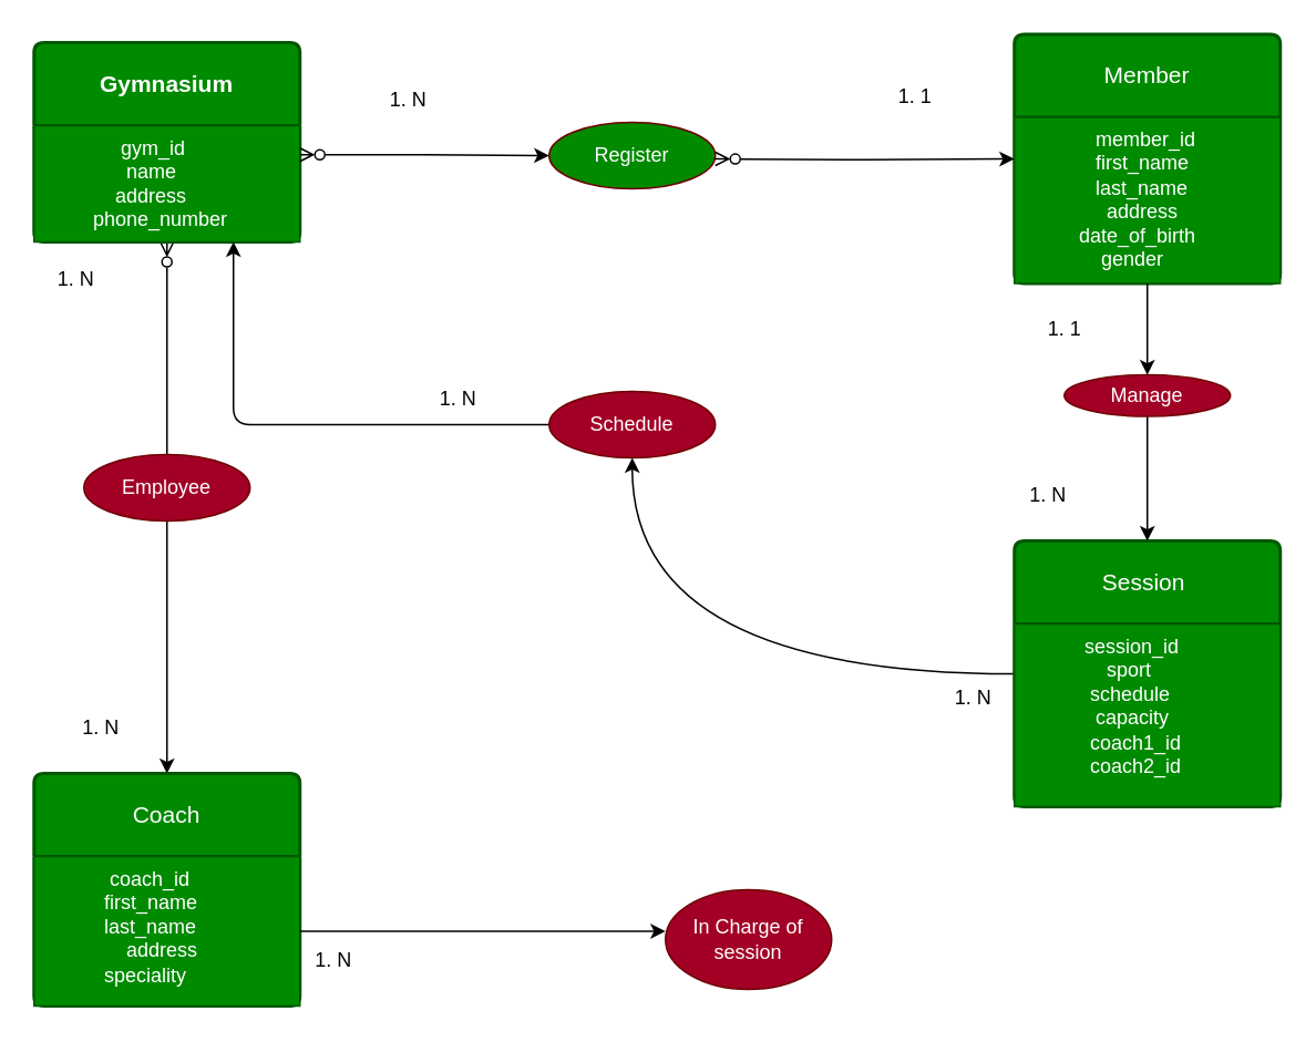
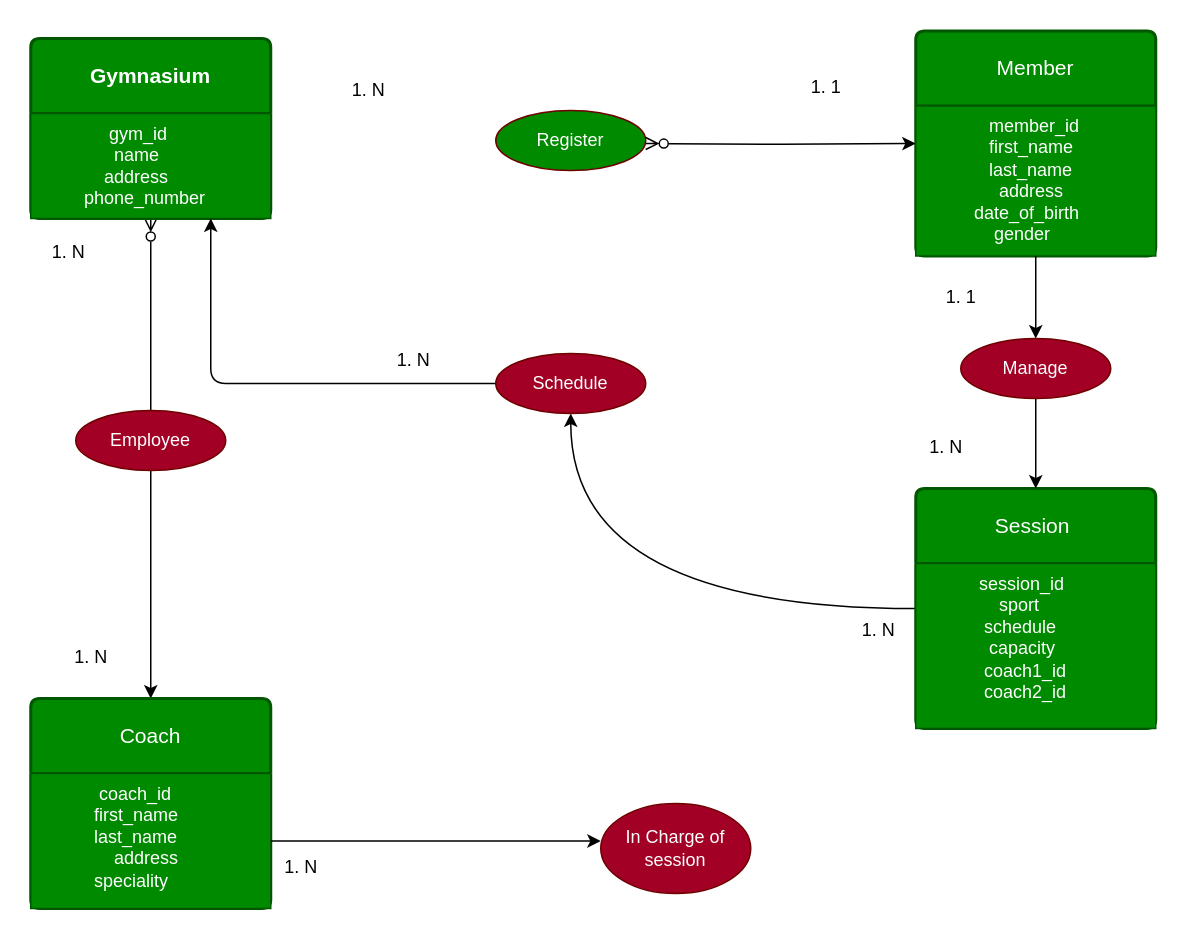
  <mxCell id="0" />
  <mxCell id="1" parent="0" />
  <mxCell id="2" value="Register" style="ellipse;whiteSpace=wrap;html=1;align=center;fillColor=#008a00;fontColor=#ffffff;strokeColor=#6F0000;" parent="1" vertex="1"><mxGeometry x="330" y="73" width="100" height="40" as="geometry" /></mxCell>
  <mxCell id="3" style="edgeStyle=orthogonalEdgeStyle;rounded=0;orthogonalLoop=1;jettySize=auto;html=1;entryX=0.5;entryY=0;entryDx=0;entryDy=0;startArrow=ERzeroToMany;startFill=0;" parent="1" source="4" target="8" edge="1"><mxGeometry relative="1" as="geometry" /></mxCell>
  <mxCell id="4" value="&lt;b&gt;&amp;nbsp;Gymnasium&amp;nbsp;&lt;/b&gt;" style="swimlane;childLayout=stackLayout;horizontal=1;startSize=50;horizontalStack=0;rounded=1;fontSize=14;fontStyle=0;strokeWidth=2;resizeParent=0;resizeLast=1;shadow=0;dashed=0;align=center;arcSize=4;whiteSpace=wrap;html=1;fillColor=#008a00;fontColor=#ffffff;strokeColor=#005700;" parent="1" vertex="1"><mxGeometry x="20" y="25" width="160" height="120" as="geometry" /></mxCell>
  <mxCell id="5" value="&amp;nbsp; &amp;nbsp; &amp;nbsp; &amp;nbsp; &amp;nbsp; &amp;nbsp; &amp;nbsp; gym_id&lt;div&gt;&amp;nbsp; &amp;nbsp; &amp;nbsp; &amp;nbsp; &amp;nbsp; &amp;nbsp; &amp;nbsp; &amp;nbsp;name&lt;/div&gt;&lt;div&gt;&amp;nbsp; &amp;nbsp; &amp;nbsp; &amp;nbsp; &amp;nbsp; &amp;nbsp; &amp;nbsp;address&lt;/div&gt;&lt;div&gt;&amp;nbsp; &amp;nbsp; &amp;nbsp; &amp;nbsp; &amp;nbsp;phone_number&lt;/div&gt;" style="align=left;strokeColor=#005700;fillColor=#008a00;spacingLeft=4;fontSize=12;verticalAlign=top;resizable=0;rotatable=0;part=1;html=1;fontColor=#ffffff;" parent="4" vertex="1"><mxGeometry y="50" width="160" height="70" as="geometry" /></mxCell>
  <mxCell id="6" value="&amp;nbsp;Member&amp;nbsp;" style="swimlane;childLayout=stackLayout;horizontal=1;startSize=50;horizontalStack=0;rounded=1;fontSize=14;fontStyle=0;strokeWidth=2;resizeParent=0;resizeLast=1;shadow=0;dashed=0;align=center;arcSize=4;whiteSpace=wrap;html=1;fillColor=#008a00;fontColor=#ffffff;strokeColor=#005700;" parent="1" vertex="1"><mxGeometry x="610" y="20" width="160" height="150" as="geometry" /></mxCell>
  <mxCell id="7" value="&amp;nbsp; &amp;nbsp; &amp;nbsp; &amp;nbsp; &amp;nbsp; &amp;nbsp; &amp;nbsp;member_id&lt;div&gt;&amp;nbsp; &amp;nbsp; &amp;nbsp; &amp;nbsp; &amp;nbsp; &amp;nbsp; &amp;nbsp;first_name&lt;/div&gt;&lt;div&gt;&amp;nbsp; &amp;nbsp; &amp;nbsp; &amp;nbsp; &amp;nbsp; &amp;nbsp; &amp;nbsp;last_name&lt;/div&gt;&lt;div&gt;&amp;nbsp; &amp;nbsp; &amp;nbsp; &amp;nbsp; &amp;nbsp; &amp;nbsp; &amp;nbsp; &amp;nbsp;address&lt;/div&gt;&lt;div&gt;&amp;nbsp; &amp;nbsp; &amp;nbsp; &amp;nbsp; &amp;nbsp; date_of_birth&lt;/div&gt;&lt;div&gt;&amp;nbsp; &amp;nbsp; &amp;nbsp; &amp;nbsp; &amp;nbsp; &amp;nbsp; &amp;nbsp; gender&lt;/div&gt;" style="align=left;strokeColor=#005700;fillColor=#008a00;spacingLeft=4;fontSize=12;verticalAlign=top;resizable=0;rotatable=0;part=1;html=1;fontColor=#ffffff;" parent="6" vertex="1"><mxGeometry y="50" width="160" height="100" as="geometry" /></mxCell>
  <mxCell id="8" value="Coach" style="swimlane;childLayout=stackLayout;horizontal=1;startSize=50;horizontalStack=0;rounded=1;fontSize=14;fontStyle=0;strokeWidth=2;resizeParent=0;resizeLast=1;shadow=0;dashed=0;align=center;arcSize=4;whiteSpace=wrap;html=1;fillColor=#008a00;fontColor=#ffffff;strokeColor=#005700;" parent="1" vertex="1"><mxGeometry x="20" y="465" width="160" height="140" as="geometry" /></mxCell>
  <mxCell id="9" value="&amp;nbsp; &amp;nbsp; &amp;nbsp; &amp;nbsp; &amp;nbsp; &amp;nbsp; coach_id&lt;div&gt;&amp;nbsp; &amp;nbsp; &amp;nbsp; &amp;nbsp; &amp;nbsp; &amp;nbsp;first_name&lt;/div&gt;&lt;div&gt;&amp;nbsp; &amp;nbsp; &amp;nbsp; &amp;nbsp; &amp;nbsp; &amp;nbsp;last_name&lt;/div&gt;&lt;div&gt;&amp;nbsp; &amp;nbsp; &amp;nbsp; &amp;nbsp; &amp;nbsp; &amp;nbsp; &amp;nbsp; &amp;nbsp;address&lt;/div&gt;&lt;div&gt;&amp;nbsp; &amp;nbsp; &amp;nbsp; &amp;nbsp; &amp;nbsp; &amp;nbsp;speciality&lt;/div&gt;" style="align=left;strokeColor=#005700;fillColor=#008a00;spacingLeft=4;fontSize=12;verticalAlign=top;resizable=0;rotatable=0;part=1;html=1;fontColor=#ffffff;" parent="8" vertex="1"><mxGeometry y="50" width="160" height="90" as="geometry" /></mxCell>
  <mxCell id="10" style="edgeStyle=orthogonalEdgeStyle;rounded=0;orthogonalLoop=1;jettySize=auto;html=1;entryX=0.5;entryY=1;entryDx=0;entryDy=0;curved=1;" parent="1" source="11" target="14" edge="1"><mxGeometry relative="1" as="geometry" /></mxCell>
  <mxCell id="11" value="Session&amp;nbsp;" style="swimlane;childLayout=stackLayout;horizontal=1;startSize=50;horizontalStack=0;rounded=1;fontSize=14;fontStyle=0;strokeWidth=2;resizeParent=0;resizeLast=1;shadow=0;dashed=0;align=center;arcSize=4;whiteSpace=wrap;html=1;fillColor=#008a00;fontColor=#ffffff;strokeColor=#005700;" parent="1" vertex="1"><mxGeometry x="610" y="325" width="160" height="160" as="geometry" /></mxCell>
  <mxCell id="12" value="&amp;nbsp; &amp;nbsp; &amp;nbsp; &amp;nbsp; &amp;nbsp; &amp;nbsp;session_id&lt;div&gt;&amp;nbsp; &amp;nbsp; &amp;nbsp; &amp;nbsp; &amp;nbsp; &amp;nbsp; &amp;nbsp; &amp;nbsp;sport&lt;/div&gt;&lt;div&gt;&amp;nbsp; &amp;nbsp; &amp;nbsp; &amp;nbsp; &amp;nbsp; &amp;nbsp; schedule&lt;/div&gt;&lt;div&gt;&amp;nbsp; &amp;nbsp; &amp;nbsp; &amp;nbsp; &amp;nbsp; &amp;nbsp; &amp;nbsp;capacity&lt;/div&gt;&lt;div&gt;&amp;nbsp; &amp;nbsp; &amp;nbsp; &amp;nbsp; &amp;nbsp; &amp;nbsp; coach1_id&lt;/div&gt;&lt;div&gt;&amp;nbsp; &amp;nbsp; &amp;nbsp; &amp;nbsp; &amp;nbsp; &amp;nbsp; coach2_id&lt;/div&gt;&lt;div&gt;&lt;br&gt;&lt;/div&gt;" style="align=left;strokeColor=#005700;fillColor=#008a00;spacingLeft=4;fontSize=12;verticalAlign=top;resizable=0;rotatable=0;part=1;html=1;fontColor=#ffffff;" parent="11" vertex="1"><mxGeometry y="50" width="160" height="110" as="geometry" /></mxCell>
  <mxCell id="13" style="edgeStyle=orthogonalEdgeStyle;rounded=1;orthogonalLoop=1;jettySize=auto;html=1;entryX=0.75;entryY=1;entryDx=0;entryDy=0;curved=0;" parent="1" source="14" target="4" edge="1"><mxGeometry relative="1" as="geometry" /></mxCell>
  <mxCell id="14" value="Schedule" style="ellipse;whiteSpace=wrap;html=1;align=center;fillColor=#a20025;fontColor=#ffffff;strokeColor=#6F0000;" parent="1" vertex="1"><mxGeometry x="330" y="235" width="100" height="40" as="geometry" /></mxCell>
  <mxCell id="15" style="edgeStyle=orthogonalEdgeStyle;rounded=0;orthogonalLoop=1;jettySize=auto;html=1;entryX=0.5;entryY=0;entryDx=0;entryDy=0;" parent="1" source="16" target="11" edge="1"><mxGeometry relative="1" as="geometry" /></mxCell>
- <mxCell id="16" value="Manage" style="ellipse;whiteSpace=wrap;html=1;align=center;fillColor=#a20025;fontColor=#ffffff;strokeColor=#6F0000;" parent="1" vertex="1"><mxGeometry x="640" y="225" width="100" height="25" as="geometry" /></mxCell>
+ <mxCell id="16" value="Manage" style="ellipse;whiteSpace=wrap;html=1;align=center;fillColor=#a20025;fontColor=#ffffff;strokeColor=#6F0000;" parent="1" vertex="1"><mxGeometry x="640" y="225" width="100" height="40" as="geometry" /></mxCell>
  <mxCell id="17" value="1. N" style="text;html=1;align=center;verticalAlign=middle;resizable=0;points=[];autosize=1;strokeColor=none;fillColor=none;" parent="1" vertex="1"><mxGeometry x="220" y="45" width="50" height="30" as="geometry" /></mxCell>
  <mxCell id="18" value="1. 1" style="text;html=1;align=center;verticalAlign=middle;resizable=0;points=[];autosize=1;strokeColor=none;fillColor=none;" parent="1" vertex="1"><mxGeometry x="530" y="43" width="40" height="30" as="geometry" /></mxCell>
  <mxCell id="19" style="edgeStyle=orthogonalEdgeStyle;rounded=0;orthogonalLoop=1;jettySize=auto;html=1;entryX=0.5;entryY=0;entryDx=0;entryDy=0;" parent="1" source="7" target="16" edge="1"><mxGeometry relative="1" as="geometry" /></mxCell>
  <mxCell id="20" value="1. 1" style="text;html=1;align=center;verticalAlign=middle;resizable=0;points=[];autosize=1;strokeColor=none;fillColor=none;" parent="1" vertex="1"><mxGeometry x="620" y="183" width="40" height="30" as="geometry" /></mxCell>
  <mxCell id="21" value="1. N" style="text;html=1;align=center;verticalAlign=middle;resizable=0;points=[];autosize=1;strokeColor=none;fillColor=none;" parent="1" vertex="1"><mxGeometry x="605" y="283" width="50" height="30" as="geometry" /></mxCell>
  <mxCell id="22" value="1. N" style="text;html=1;align=center;verticalAlign=middle;resizable=0;points=[];autosize=1;strokeColor=none;fillColor=none;" parent="1" vertex="1"><mxGeometry x="560" y="405" width="50" height="30" as="geometry" /></mxCell>
  <mxCell id="23" value="1. N" style="text;html=1;align=center;verticalAlign=middle;resizable=0;points=[];autosize=1;strokeColor=none;fillColor=none;" parent="1" vertex="1"><mxGeometry x="250" y="225" width="50" height="30" as="geometry" /></mxCell>
  <mxCell id="24" value="1. N" style="text;html=1;align=center;verticalAlign=middle;resizable=0;points=[];autosize=1;strokeColor=none;fillColor=none;" parent="1" vertex="1"><mxGeometry x="20" y="153" width="50" height="30" as="geometry" /></mxCell>
  <mxCell id="25" value="Employee" style="ellipse;whiteSpace=wrap;html=1;align=center;fillColor=#a20025;fontColor=#ffffff;strokeColor=#6F0000;" parent="1" vertex="1"><mxGeometry x="50" y="273" width="100" height="40" as="geometry" /></mxCell>
  <mxCell id="26" style="edgeStyle=orthogonalEdgeStyle;rounded=0;orthogonalLoop=1;jettySize=auto;html=1;exitX=0.5;exitY=1;exitDx=0;exitDy=0;" parent="1" source="25" target="25" edge="1"><mxGeometry relative="1" as="geometry" /></mxCell>
  <mxCell id="27" value="1. N" style="text;html=1;align=center;verticalAlign=middle;resizable=0;points=[];autosize=1;strokeColor=none;fillColor=none;" parent="1" vertex="1"><mxGeometry x="35" y="423" width="50" height="30" as="geometry" /></mxCell>
  <mxCell id="28" value="In Charge of session" style="ellipse;whiteSpace=wrap;html=1;align=center;fillColor=#a20025;fontColor=#ffffff;strokeColor=#6F0000;" parent="1" vertex="1"><mxGeometry x="400" y="535" width="100" height="60" as="geometry" /></mxCell>
  <mxCell id="29" style="edgeStyle=orthogonalEdgeStyle;rounded=0;orthogonalLoop=1;jettySize=auto;html=1;" parent="1" source="9" edge="1"><mxGeometry relative="1" as="geometry"><mxPoint x="400" y="560" as="targetPoint" /></mxGeometry></mxCell>
  <mxCell id="30" value="1. N" style="text;html=1;align=center;verticalAlign=middle;resizable=0;points=[];autosize=1;strokeColor=none;fillColor=none;" parent="1" vertex="1"><mxGeometry x="175" y="563" width="50" height="30" as="geometry" /></mxCell>
  <mxCell id="31" style="edgeStyle=orthogonalEdgeStyle;rounded=0;orthogonalLoop=1;jettySize=auto;html=1;entryX=0;entryY=0.5;entryDx=0;entryDy=0;startArrow=ERzeroToMany;startFill=0;" parent="1" target="6" edge="1"><mxGeometry relative="1" as="geometry"><mxPoint x="530" y="92" as="targetPoint" /><mxPoint x="430" y="95" as="sourcePoint" /></mxGeometry></mxCell>
- <mxCell id="32" value="" style="edgeStyle=orthogonalEdgeStyle;rounded=0;orthogonalLoop=1;jettySize=auto;html=1;exitX=1;exitY=0.25;exitDx=0;exitDy=0;startArrow=ERzeroToMany;startFill=0;entryX=0;entryY=0.5;entryDx=0;entryDy=0;" parent="1" target="2" edge="1" source="5"><mxGeometry relative="1" as="geometry"><mxPoint x="315" y="96.02" as="targetPoint" /><mxPoint x="175" y="93.52" as="sourcePoint" /></mxGeometry></mxCell>
